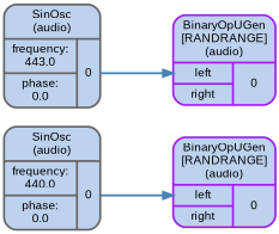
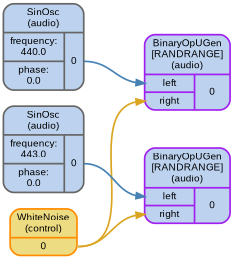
  digraph {
    color=lightslategrey
    fontname=Arial
    penwidth=2
    rankdir=LR
    ranksep=1
    splines=spline
    style="dotted, rounded"
    node [fillcolor=lightsteelblue2 fontname=Arial fontsize=12 penwidth=2 shape=Mrecord style="filled, rounded" color=gray40]
    edge [color=steelblue headport="f_1_0_0:w" penwidth=2 tailport="f_1_1_0:e"]
    n1 [label="<f_0> SinOsc\n(audio) | { { <f_1_0_0> frequency:\n440.0 | <f_1_0_1> phase:\n0.0 } | { <f_1_1_0> 0 } }"]
    n2 [label="<f_0> BinaryOpUGen\n[RANDRANGE]\n(audio) | { { <f_1_0_0> left | <f_1_0_1> right } | { <f_1_1_0> 0 } }" color=purple]
+   n3 [fillcolor=lightgoldenrod2 label="<f_0> WhiteNoise\n(control) | { { <f_1_0_0> 0 } }" color=darkorange]
    n4 [label="<f_0> BinaryOpUGen\n[RANDRANGE]\n(audio) | { { <f_1_0_0> left | <f_1_0_1> right } | { <f_1_1_0> 0 } }" color=purple]
    n5 [label="<f_0> SinOsc\n(audio) | { { <f_1_0_0> frequency:\n443.0 | <f_1_0_1> phase:\n0.0 } | { <f_1_1_0> 0 } }"]
    n1 -> n2
+   n3 -> n2 [color=goldenrod headport="f_1_0_1:w" tailport="f_1_0_0:e"]
+   n3 -> n4 [color=goldenrod headport="f_1_0_1:w" tailport="f_1_0_0:e"]
    n5 -> n4
  }
